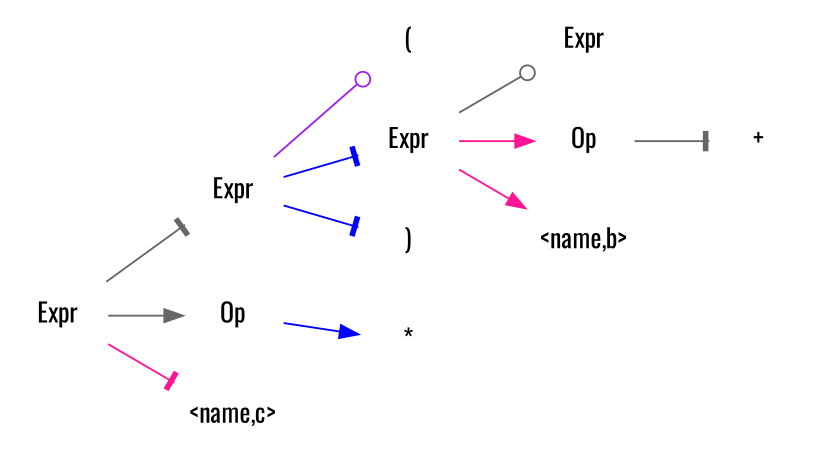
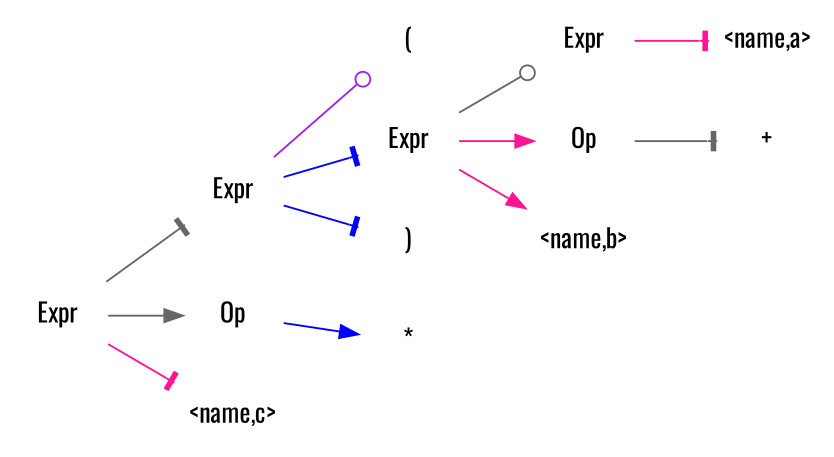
  digraph {
    rankdir=LR
    fontname=Oswald
    node [shape=plaintext fontname=Oswald]
    edge [fontname=Oswald color=gray40 arrowhead=tee]
    n1 [label=Expr]
    ")"
    "("
    n4 [label=Expr]
    n5 [label=Expr]
    n6 [label=Op]
    "<name,c>"
    n8 [label=Expr]
    n9 [label=Op]
    "<name,b>"
+   "<name,a>"
    "*"
    "+"
    subgraph sub_1 {
      rank=same
      n1
      ")"
      "("
    }
    n1 -> ")" [style=invis color="" arrowhead=""]
    n1 -> n8 [arrowhead=odot]
    n1 -> n9 [color=deeppink arrowhead=normal]
    n1 -> "<name,b>" [color=deeppink arrowhead=normal]
    "(" -> n1 [style=invis color="" arrowhead=""]
    n4 -> n5
    n4 -> n6 [arrowhead=normal]
    n4 -> "<name,c>" [color=deeppink]
    n5 -> n1 [color=blue]
    n5 -> ")" [color=blue]
    n5 -> "(" [color=purple arrowhead=odot]
    n6 -> "*" [color=blue arrowhead=normal]
+   n8 -> "<name,a>" [color=deeppink]
    n9 -> "+"
  }
